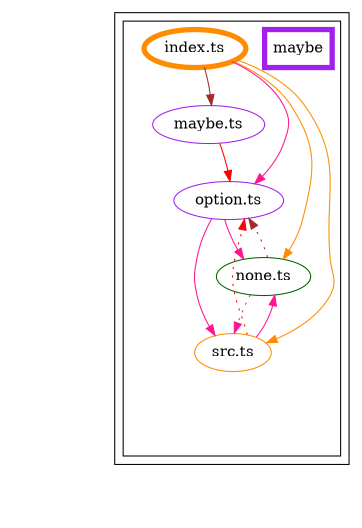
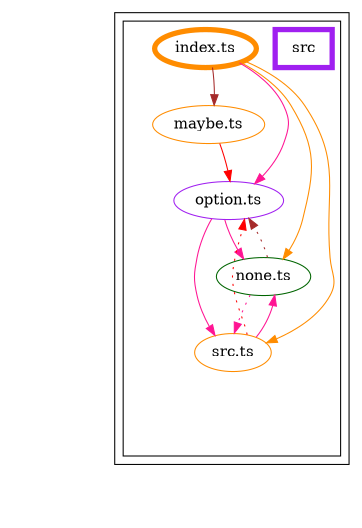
  digraph {
    compound=true
    node [color=purple]
    edge [style=invis]
-   n1 [label="maybe.ts"]
+   n1 [color=darkorange label="maybe.ts"]
    exit_src [style=invis color=""]
    n3 [color=darkgreen label="none.ts"]
    n4 [label="option.ts"]
    n5 [color=darkorange label="src.ts"]
-   n6 [label=maybe penwidth=5 shape=rectangle]
+   n6 [label=src penwidth=5 shape=rectangle]
    n7 [color=darkorange label="index.ts" penwidth=5]
    "dependency-graph-[object Object]" [style=invis color=""]
    subgraph cluster_1 {
      color="#000000"
      subgraph cluster_2 {
        color="#000000"
        n1
        exit_src
        n3
        n4
        n5
        n6
        n7
      }
    }
    n1 -> exit_src
    n1 -> n4
    n1 -> n4 [color=red style=solid]
    exit_src -> exit_src
    exit_src -> exit_src
    exit_src -> exit_src
    exit_src -> exit_src
    exit_src -> exit_src
    exit_src -> "dependency-graph-[object Object]"
    n3 -> exit_src
    n3 -> n4
    n3 -> n4 [color=brown style=dotted]
    n3 -> n5
    n3 -> n5 [color=deeppink style=dotted]
    n4 -> exit_src
    n4 -> n3
    n4 -> n3 [color=deeppink style=solid]
    n4 -> n5
    n4 -> n5 [color=deeppink style=solid]
    n5 -> exit_src
    n5 -> n3
    n5 -> n3 [color=deeppink style=solid]
    n5 -> n4
    n5 -> n4 [color=red style=dotted]
    n7 -> n1
    n7 -> n1 [color=brown style=solid]
    n7 -> exit_src
    n7 -> n3
    n7 -> n3 [color=darkorange style=solid]
    n7 -> n4
    n7 -> n4 [color=deeppink style=solid]
    n7 -> n5
    n7 -> n5 [color=darkorange style=solid]
  }
